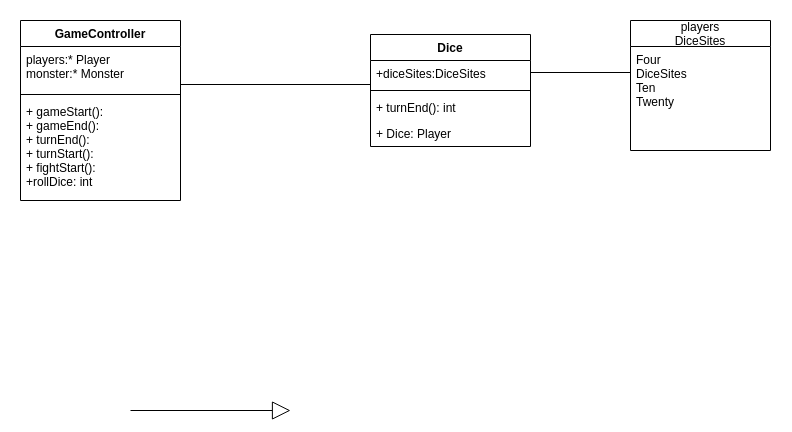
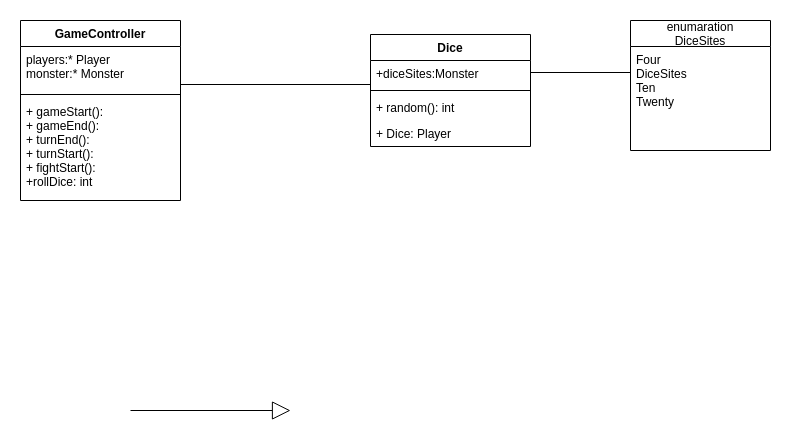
  <mxCell id="0" />
  <mxCell id="1" parent="0" />
  <mxCell id="2" value="GameController&#10;" style="swimlane;fontStyle=1;align=center;verticalAlign=top;childLayout=stackLayout;horizontal=1;startSize=26;horizontalStack=0;resizeParent=1;resizeParentMax=0;resizeLast=0;collapsible=1;marginBottom=0;" parent="1" vertex="1"><mxGeometry x="20" y="20" width="160" height="180" as="geometry" /></mxCell>
  <mxCell id="3" value="players:* Player&#10;monster:* Monster" style="text;strokeColor=none;fillColor=none;align=left;verticalAlign=top;spacingLeft=4;spacingRight=4;overflow=hidden;rotatable=0;points=[[0,0.5],[1,0.5]];portConstraint=eastwest;" parent="2" vertex="1"><mxGeometry y="26" width="160" height="44" as="geometry" /></mxCell>
  <mxCell id="4" value="" style="line;strokeWidth=1;fillColor=none;align=left;verticalAlign=middle;spacingTop=-1;spacingLeft=3;spacingRight=3;rotatable=0;labelPosition=right;points=[];portConstraint=eastwest;" parent="2" vertex="1"><mxGeometry y="70" width="160" height="8" as="geometry" /></mxCell>
  <mxCell id="5" value="+ gameStart():&#10;+ gameEnd():&#10;+ turnEnd():&#10;+ turnStart():&#10;+ fightStart():&#10;+rollDice: int" style="text;strokeColor=none;fillColor=none;align=left;verticalAlign=top;spacingLeft=4;spacingRight=4;overflow=hidden;rotatable=0;points=[[0,0.5],[1,0.5]];portConstraint=eastwest;" parent="2" vertex="1"><mxGeometry y="78" width="160" height="102" as="geometry" /></mxCell>
  <mxCell id="6" value="Dice" style="swimlane;fontStyle=1;align=center;verticalAlign=top;childLayout=stackLayout;horizontal=1;startSize=26;horizontalStack=0;resizeParent=1;resizeParentMax=0;resizeLast=0;collapsible=1;marginBottom=0;" vertex="1" parent="1"><mxGeometry x="370" y="34" width="160" height="112" as="geometry" /></mxCell>
- <mxCell id="7" value="+diceSites:DiceSites" style="text;strokeColor=none;fillColor=none;align=left;verticalAlign=top;spacingLeft=4;spacingRight=4;overflow=hidden;rotatable=0;points=[[0,0.5],[1,0.5]];portConstraint=eastwest;" vertex="1" parent="6"><mxGeometry y="26" width="160" height="26" as="geometry" /></mxCell>
+ <mxCell id="7" value="+diceSites:Monster" style="text;strokeColor=none;fillColor=none;align=left;verticalAlign=top;spacingLeft=4;spacingRight=4;overflow=hidden;rotatable=0;points=[[0,0.5],[1,0.5]];portConstraint=eastwest;" vertex="1" parent="6"><mxGeometry y="26" width="160" height="26" as="geometry" /></mxCell>
  <mxCell id="8" value="" style="line;strokeWidth=1;fillColor=none;align=left;verticalAlign=middle;spacingTop=-1;spacingLeft=3;spacingRight=3;rotatable=0;labelPosition=right;points=[];portConstraint=eastwest;" vertex="1" parent="6"><mxGeometry y="52" width="160" height="8" as="geometry" /></mxCell>
- <mxCell id="9" value="+ turnEnd(): int" style="text;strokeColor=none;fillColor=none;align=left;verticalAlign=top;spacingLeft=4;spacingRight=4;overflow=hidden;rotatable=0;points=[[0,0.5],[1,0.5]];portConstraint=eastwest;" vertex="1" parent="6"><mxGeometry y="60" width="160" height="26" as="geometry" /></mxCell>
+ <mxCell id="9" value="+ random(): int" style="text;strokeColor=none;fillColor=none;align=left;verticalAlign=top;spacingLeft=4;spacingRight=4;overflow=hidden;rotatable=0;points=[[0,0.5],[1,0.5]];portConstraint=eastwest;" vertex="1" parent="6"><mxGeometry y="60" width="160" height="26" as="geometry" /></mxCell>
  <mxCell id="10" value="+ Dice: Player" style="text;strokeColor=none;fillColor=none;align=left;verticalAlign=top;spacingLeft=4;spacingRight=4;overflow=hidden;rotatable=0;points=[[0,0.5],[1,0.5]];portConstraint=eastwest;" vertex="1" parent="6"><mxGeometry y="86" width="160" height="26" as="geometry" /></mxCell>
  <mxCell id="11" value="" style="line;strokeWidth=1;fillColor=none;align=left;verticalAlign=middle;spacingTop=-1;spacingLeft=3;spacingRight=3;rotatable=0;labelPosition=right;points=[];portConstraint=eastwest;" vertex="1" parent="1"><mxGeometry x="180" y="80" width="190" height="8" as="geometry" /></mxCell>
  <mxCell id="12" value="" style="endArrow=block;endSize=16;endFill=0;html=1;rounded=0;" edge="1" parent="1"><mxGeometry width="160" relative="1" as="geometry"><mxPoint x="130" y="410" as="sourcePoint" /><mxPoint x="290" y="410" as="targetPoint" /></mxGeometry></mxCell>
- <mxCell id="13" value="players&#10;DiceSites" style="swimlane;fontStyle=0;childLayout=stackLayout;horizontal=1;startSize=26;fillColor=none;horizontalStack=0;resizeParent=1;resizeParentMax=0;resizeLast=0;collapsible=1;marginBottom=0;" vertex="1" parent="1"><mxGeometry x="630" y="20" width="140" height="130" as="geometry" /></mxCell>
+ <mxCell id="13" value="enumaration&#10;DiceSites" style="swimlane;fontStyle=0;childLayout=stackLayout;horizontal=1;startSize=26;fillColor=none;horizontalStack=0;resizeParent=1;resizeParentMax=0;resizeLast=0;collapsible=1;marginBottom=0;" vertex="1" parent="1"><mxGeometry x="630" y="20" width="140" height="130" as="geometry" /></mxCell>
  <mxCell id="14" value="Four&#10;DiceSites&#10;Ten&#10;Twenty" style="text;strokeColor=none;fillColor=none;align=left;verticalAlign=top;spacingLeft=4;spacingRight=4;overflow=hidden;rotatable=0;points=[[0,0.5],[1,0.5]];portConstraint=eastwest;" vertex="1" parent="13"><mxGeometry y="26" width="140" height="104" as="geometry" /></mxCell>
  <mxCell id="15" value="" style="line;strokeWidth=1;fillColor=none;align=left;verticalAlign=middle;spacingTop=-1;spacingLeft=3;spacingRight=3;rotatable=0;labelPosition=right;points=[];portConstraint=eastwest;" vertex="1" parent="1"><mxGeometry x="530" y="68" width="100" height="8" as="geometry" /></mxCell>
